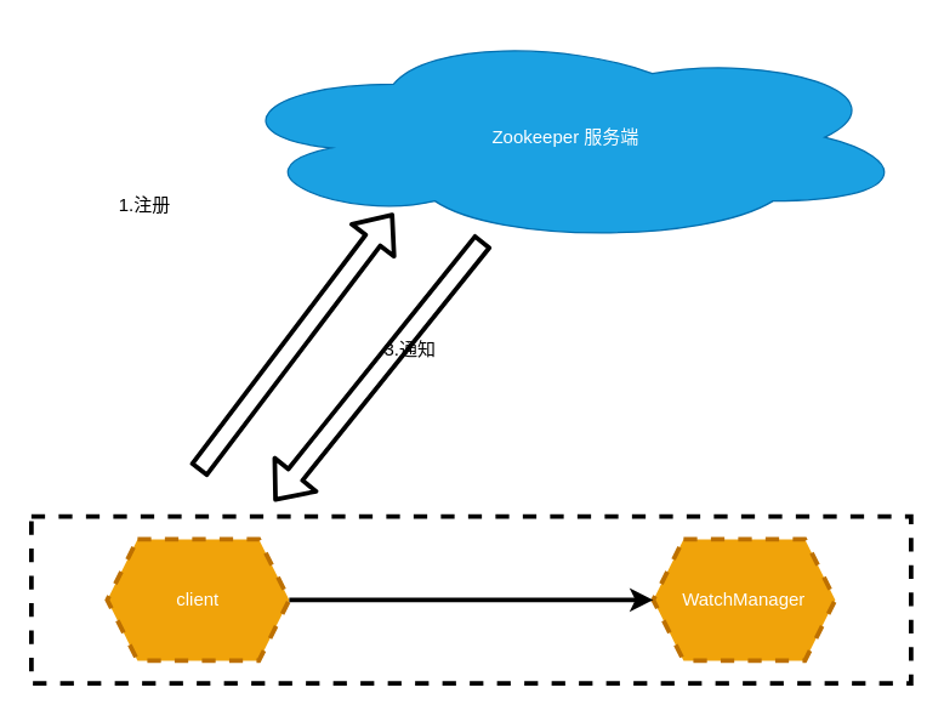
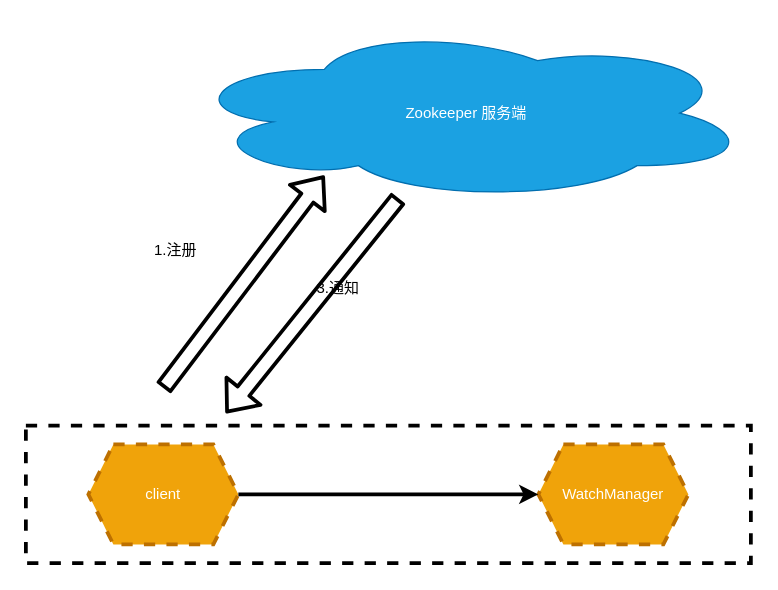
  <mxCell id="0" />
  <mxCell id="1" parent="0" />
  <mxCell id="2" value="Zookeeper 服务端" style="ellipse;shape=cloud;whiteSpace=wrap;html=1;fillColor=#1ba1e2;strokeColor=#006EAF;fontColor=#ffffff;" vertex="1" parent="1"><mxGeometry x="145" y="20" width="455" height="140" as="geometry" /></mxCell>
  <mxCell id="3" value="" style="rounded=0;whiteSpace=wrap;html=1;dashed=1;strokeWidth=3;" vertex="1" parent="1"><mxGeometry x="20" y="340" width="580" height="110" as="geometry" /></mxCell>
  <mxCell id="4" value="" style="shape=flexArrow;endArrow=classic;html=1;entryX=0.25;entryY=0.857;entryDx=0;entryDy=0;entryPerimeter=0;strokeWidth=3;" edge="1" parent="1" target="2"><mxGeometry width="50" height="50" relative="1" as="geometry"><mxPoint x="130" y="310" as="sourcePoint" /><mxPoint x="220" y="210" as="targetPoint" /></mxGeometry></mxCell>
- <mxCell id="5" value="1.注册" style="text;html=1;strokeColor=none;fillColor=none;align=center;verticalAlign=middle;whiteSpace=wrap;rounded=0;dashed=1;" vertex="1" parent="1"><mxGeometry x="75" y="125" width="40" height="20" as="geometry" /></mxCell>
+ <mxCell id="5" value="1.注册" style="text;html=1;strokeColor=none;fillColor=none;align=center;verticalAlign=middle;whiteSpace=wrap;rounded=0;dashed=1;" vertex="1" parent="1"><mxGeometry x="120" y="190" width="40" height="20" as="geometry" /></mxCell>
  <mxCell id="6" value="client" style="shape=hexagon;perimeter=hexagonPerimeter2;whiteSpace=wrap;html=1;fixedSize=1;dashed=1;strokeWidth=3;fillColor=#f0a30a;strokeColor=#BD7000;fontColor=#ffffff;" vertex="1" parent="1"><mxGeometry x="70" y="355" width="120" height="80" as="geometry" /></mxCell>
  <mxCell id="7" value="WatchManager" style="shape=hexagon;perimeter=hexagonPerimeter2;whiteSpace=wrap;html=1;fixedSize=1;dashed=1;strokeWidth=3;fillColor=#f0a30a;strokeColor=#BD7000;fontColor=#ffffff;" vertex="1" parent="1"><mxGeometry x="430" y="355" width="120" height="80" as="geometry" /></mxCell>
  <mxCell id="8" value="" style="endArrow=classic;html=1;entryX=0;entryY=0.5;entryDx=0;entryDy=0;exitX=1;exitY=0.5;exitDx=0;exitDy=0;strokeWidth=3;" edge="1" parent="1" source="6" target="7"><mxGeometry width="50" height="50" relative="1" as="geometry"><mxPoint x="220" y="430" as="sourcePoint" /><mxPoint x="270" y="380" as="targetPoint" /></mxGeometry></mxCell>
  <mxCell id="9" value="" style="shape=flexArrow;endArrow=classic;html=1;strokeWidth=3;" edge="1" parent="1" source="2"><mxGeometry width="50" height="50" relative="1" as="geometry"><mxPoint x="265" y="180" as="sourcePoint" /><mxPoint x="180" y="330" as="targetPoint" /><Array as="points" /></mxGeometry></mxCell>
  <mxCell id="10" value="3.通知" style="text;html=1;strokeColor=none;fillColor=none;align=center;verticalAlign=middle;whiteSpace=wrap;rounded=0;dashed=1;" vertex="1" parent="1"><mxGeometry x="250" y="220" width="40" height="20" as="geometry" /></mxCell>
